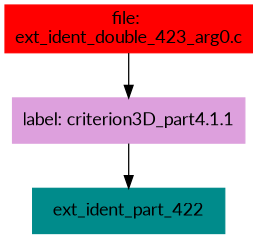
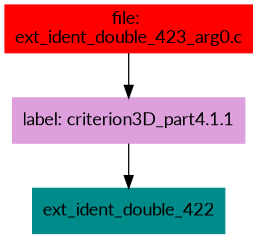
  digraph {
    fontname=Lato
    node [shape=box style=filled fontname=Lato]
    edge [fontname=Lato]
    n1 [color=red label="file: \next_ident_double_423_arg0.c"]
    n2 [color=plum label="label: criterion3D_part4.1.1"]
-   n3 [color=cyan4 label=ext_ident_part_422]
+   n3 [color=cyan4 label=ext_ident_double_422]
    n1 -> n2
    n2 -> n3
  }
